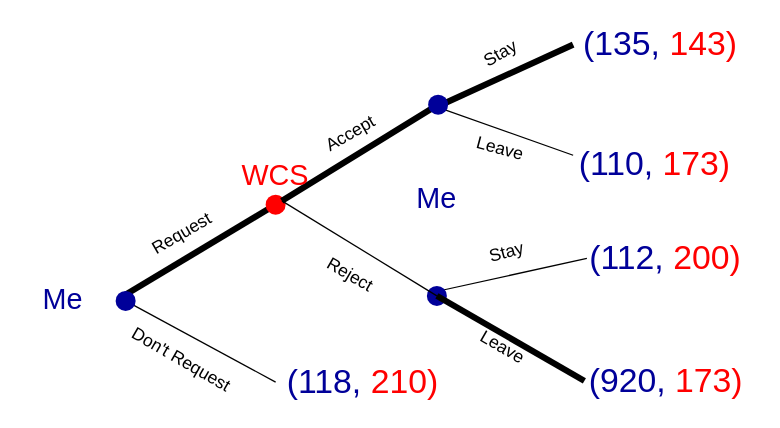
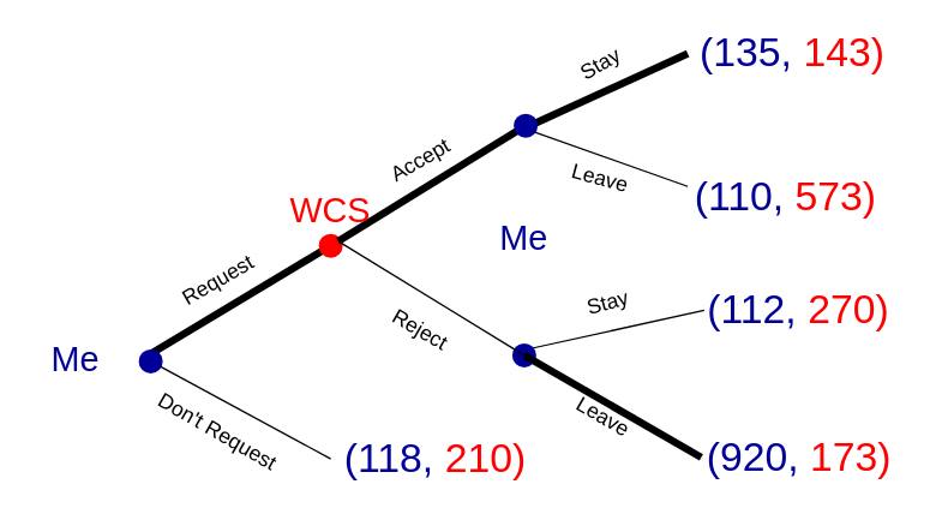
  <mxCell id="0" />
  <mxCell id="1" parent="0" />
  <mxCell id="2" value="Me" style="text;html=1;strokeColor=none;fillColor=none;align=center;verticalAlign=middle;whiteSpace=wrap;rounded=0;fontSize=23;fontColor=#000099;" parent="1" vertex="1"><mxGeometry x="20" y="224" width="60" height="30" as="geometry" /></mxCell>
  <mxCell id="3" value="" style="endArrow=none;html=1;rounded=0;strokeWidth=5;" parent="1" target="5" edge="1"><mxGeometry width="50" height="50" relative="1" as="geometry"><mxPoint x="100" y="235" as="sourcePoint" /><mxPoint x="220" y="155" as="targetPoint" /></mxGeometry></mxCell>
  <mxCell id="4" value="" style="endArrow=none;html=1;rounded=0;entryX=0;entryY=0.5;entryDx=0;entryDy=0;strokeWidth=1;" parent="1" target="13" edge="1" source="6"><mxGeometry width="50" height="50" relative="1" as="geometry"><mxPoint x="100" y="227" as="sourcePoint" /><mxPoint x="220" y="291" as="targetPoint" /><Array as="points" /></mxGeometry></mxCell>
  <mxCell id="5" value="" style="shape=waypoint;sketch=0;fillStyle=solid;size=6;pointerEvents=1;points=[];fillColor=none;resizable=0;rotatable=0;perimeter=centerPerimeter;snapToPoint=1;fontSize=27;strokeWidth=6;strokeColor=#FF0000;" parent="1" vertex="1"><mxGeometry x="200" y="143" width="40" height="40" as="geometry" /></mxCell>
  <mxCell id="6" value="" style="shape=waypoint;sketch=0;fillStyle=solid;size=6;pointerEvents=1;points=[];fillColor=#000099;resizable=0;rotatable=0;perimeter=centerPerimeter;snapToPoint=1;fontSize=27;strokeWidth=6;strokeColor=#000099;" parent="1" vertex="1"><mxGeometry x="80" y="220" width="40" height="40" as="geometry" /></mxCell>
  <mxCell id="7" value="" style="endArrow=none;html=1;rounded=0;entryX=0;entryY=0.5;entryDx=0;entryDy=0;strokeWidth=1;exitX=0;exitY=0;exitDx=0;exitDy=0;" parent="1" edge="1" source="22"><mxGeometry width="50" height="50" relative="1" as="geometry"><mxPoint x="447" y="235" as="sourcePoint" /><mxPoint x="469" y="206" as="targetPoint" /></mxGeometry></mxCell>
  <mxCell id="8" value="" style="shape=waypoint;sketch=0;fillStyle=solid;size=6;pointerEvents=1;points=[];fillColor=none;resizable=0;rotatable=0;perimeter=centerPerimeter;snapToPoint=1;fontSize=27;strokeWidth=6;strokeColor=#000099;" parent="1" vertex="1"><mxGeometry x="329" y="216" width="40" height="40" as="geometry" /></mxCell>
  <mxCell id="9" value="" style="endArrow=none;html=1;rounded=0;strokeWidth=5;entryX=0.333;entryY=0.525;entryDx=0;entryDy=0;entryPerimeter=0;" parent="1" edge="1" target="25"><mxGeometry width="50" height="50" relative="1" as="geometry"><mxPoint x="225" y="160" as="sourcePoint" /><mxPoint x="340" y="95" as="targetPoint" /></mxGeometry></mxCell>
  <mxCell id="10" value="" style="endArrow=none;html=1;rounded=0;strokeWidth=1;" parent="1" target="8" edge="1"><mxGeometry width="50" height="50" relative="1" as="geometry"><mxPoint x="225" y="160" as="sourcePoint" /><mxPoint x="340" y="230" as="targetPoint" /><Array as="points"><mxPoint x="225" y="160" /></Array></mxGeometry></mxCell>
  <mxCell id="11" value="WCS" style="text;html=1;strokeColor=none;fillColor=none;align=center;verticalAlign=middle;whiteSpace=wrap;rounded=0;fontSize=23;fontColor=#FF0000;" parent="1" vertex="1"><mxGeometry x="190" y="125" width="60" height="30" as="geometry" /></mxCell>
  <mxCell id="12" value="Me" style="text;html=1;strokeColor=none;fillColor=none;align=center;verticalAlign=middle;whiteSpace=wrap;rounded=0;fontSize=23;fontColor=#000099;" parent="1" vertex="1"><mxGeometry x="319" y="143" width="60" height="30" as="geometry" /></mxCell>
  <mxCell id="13" value="&lt;font color=&quot;#000099&quot;&gt;(118,&lt;/font&gt; &lt;font color=&quot;#ff0000&quot;&gt;210)&lt;/font&gt;" style="text;html=1;strokeColor=none;fillColor=none;align=center;verticalAlign=middle;whiteSpace=wrap;rounded=0;fontSize=27;fontColor=#000000;" parent="1" vertex="1"><mxGeometry x="220" y="290" width="140" height="30" as="geometry" /></mxCell>
  <mxCell id="14" value="&lt;font color=&quot;#000099&quot;&gt;(135,&lt;/font&gt; &lt;font color=&quot;#ff0000&quot;&gt;143)&lt;/font&gt;" style="text;html=1;strokeColor=none;fillColor=none;align=center;verticalAlign=middle;whiteSpace=wrap;rounded=0;fontSize=27;fontColor=#000000;" parent="1" vertex="1"><mxGeometry x="458" y="20" width="140" height="30" as="geometry" /></mxCell>
- <mxCell id="15" value="&lt;font color=&quot;#000099&quot;&gt;(112,&lt;/font&gt; &lt;font color=&quot;#ff0000&quot;&gt;200)&lt;/font&gt;" style="text;html=1;strokeColor=none;fillColor=none;align=center;verticalAlign=middle;whiteSpace=wrap;rounded=0;fontSize=27;fontColor=#000000;" parent="1" vertex="1"><mxGeometry x="462" y="191" width="140" height="30" as="geometry" /></mxCell>
+ <mxCell id="15" value="&lt;font color=&quot;#000099&quot;&gt;(112,&lt;/font&gt; &lt;font color=&quot;#ff0000&quot;&gt;270)&lt;/font&gt;" style="text;html=1;strokeColor=none;fillColor=none;align=center;verticalAlign=middle;whiteSpace=wrap;rounded=0;fontSize=27;fontColor=#000000;" parent="1" vertex="1"><mxGeometry x="462" y="191" width="140" height="30" as="geometry" /></mxCell>
  <mxCell id="16" value="&lt;font color=&quot;#000099&quot;&gt;(920,&lt;/font&gt; &lt;font color=&quot;#ff0000&quot;&gt;173)&lt;/font&gt;" style="text;html=1;strokeColor=none;fillColor=none;align=center;verticalAlign=middle;whiteSpace=wrap;rounded=0;fontSize=27;fontColor=#000000;" parent="1" vertex="1"><mxGeometry x="467" y="289" width="131" height="30" as="geometry" /></mxCell>
  <mxCell id="17" value="Request" style="text;html=1;strokeColor=none;fillColor=none;align=center;verticalAlign=middle;whiteSpace=wrap;rounded=0;fontSize=14;fontColor=#000000;rotation=-30;" parent="1" vertex="1"><mxGeometry x="100" y="171" width="90" height="30" as="geometry" /></mxCell>
  <mxCell id="18" value="Don't Request" style="text;html=1;strokeColor=none;fillColor=none;align=center;verticalAlign=middle;whiteSpace=wrap;rounded=0;fontSize=14;fontColor=#000000;rotation=30;" parent="1" vertex="1"><mxGeometry x="80" y="272" width="130" height="30" as="geometry" /></mxCell>
  <mxCell id="19" value="Accept" style="text;html=1;strokeColor=none;fillColor=none;align=center;verticalAlign=middle;whiteSpace=wrap;rounded=0;fontSize=14;fontColor=#000000;rotation=-30;" parent="1" vertex="1"><mxGeometry x="235" y="91" width="90" height="30" as="geometry" /></mxCell>
  <mxCell id="20" value="Reject" style="text;html=1;strokeColor=none;fillColor=none;align=center;verticalAlign=middle;whiteSpace=wrap;rounded=0;fontSize=14;fontColor=#000000;rotation=30;" parent="1" vertex="1"><mxGeometry x="215" y="204" width="130" height="30" as="geometry" /></mxCell>
  <mxCell id="21" value="Stay" style="text;html=1;strokeColor=none;fillColor=none;align=center;verticalAlign=middle;whiteSpace=wrap;rounded=0;fontSize=14;fontColor=#000000;rotation=-15;" parent="1" vertex="1"><mxGeometry x="360" y="186" width="90" height="30" as="geometry" /></mxCell>
  <mxCell id="22" value="Leave" style="text;html=1;strokeColor=none;fillColor=none;align=center;verticalAlign=middle;whiteSpace=wrap;rounded=0;fontSize=14;fontColor=#000000;rotation=30;" parent="1" vertex="1"><mxGeometry x="337" y="262" width="130" height="30" as="geometry" /></mxCell>
  <mxCell id="23" value="" style="endArrow=none;html=1;rounded=0;entryX=0;entryY=0.5;entryDx=0;entryDy=0;strokeWidth=5;" edge="1" parent="1" target="14"><mxGeometry width="50" height="50" relative="1" as="geometry"><mxPoint x="355" y="82" as="sourcePoint" /><mxPoint x="465" y="20" as="targetPoint" /></mxGeometry></mxCell>
  <mxCell id="24" value="" style="endArrow=none;html=1;rounded=0;entryX=0;entryY=0.25;entryDx=0;entryDy=0;strokeWidth=1;" edge="1" parent="1" target="26"><mxGeometry width="50" height="50" relative="1" as="geometry"><mxPoint x="355" y="87" as="sourcePoint" /><mxPoint x="475" y="137" as="targetPoint" /><Array as="points"><mxPoint x="355" y="87" /></Array></mxGeometry></mxCell>
  <mxCell id="25" value="" style="shape=waypoint;sketch=0;fillStyle=solid;size=6;pointerEvents=1;points=[];fillColor=none;resizable=0;rotatable=0;perimeter=centerPerimeter;snapToPoint=1;fontSize=27;strokeWidth=6;strokeColor=#000099;" vertex="1" parent="1"><mxGeometry x="330" y="63" width="40" height="40" as="geometry" /></mxCell>
- <mxCell id="26" value="&lt;font color=&quot;#000099&quot;&gt;(110,&lt;/font&gt; &lt;font color=&quot;#ff0000&quot;&gt;173)&lt;/font&gt;" style="text;html=1;strokeColor=none;fillColor=none;align=center;verticalAlign=middle;whiteSpace=wrap;rounded=0;fontSize=27;fontColor=#000000;" vertex="1" parent="1"><mxGeometry x="458" y="116" width="131" height="30" as="geometry" /></mxCell>
+ <mxCell id="26" value="&lt;font color=&quot;#000099&quot;&gt;(110,&lt;/font&gt; &lt;font color=&quot;#ff0000&quot;&gt;573)&lt;/font&gt;" style="text;html=1;strokeColor=none;fillColor=none;align=center;verticalAlign=middle;whiteSpace=wrap;rounded=0;fontSize=27;fontColor=#000000;" vertex="1" parent="1"><mxGeometry x="458" y="116" width="131" height="30" as="geometry" /></mxCell>
  <mxCell id="27" value="Stay" style="text;html=1;strokeColor=none;fillColor=none;align=center;verticalAlign=middle;whiteSpace=wrap;rounded=0;fontSize=14;fontColor=#000000;rotation=-30;" vertex="1" parent="1"><mxGeometry x="355" y="27" width="90" height="30" as="geometry" /></mxCell>
  <mxCell id="28" value="Leave" style="text;html=1;strokeColor=none;fillColor=none;align=center;verticalAlign=middle;whiteSpace=wrap;rounded=0;fontSize=14;fontColor=#000000;rotation=15;" vertex="1" parent="1"><mxGeometry x="335" y="103" width="130" height="30" as="geometry" /></mxCell>
  <mxCell id="29" value="" style="endArrow=none;html=1;rounded=0;fontColor=#FF0000;strokeWidth=5;entryX=0;entryY=0.5;entryDx=0;entryDy=0;" edge="1" parent="1" target="16"><mxGeometry width="50" height="50" relative="1" as="geometry"><mxPoint x="349" y="236" as="sourcePoint" /><mxPoint x="337" y="139" as="targetPoint" /></mxGeometry></mxCell>
